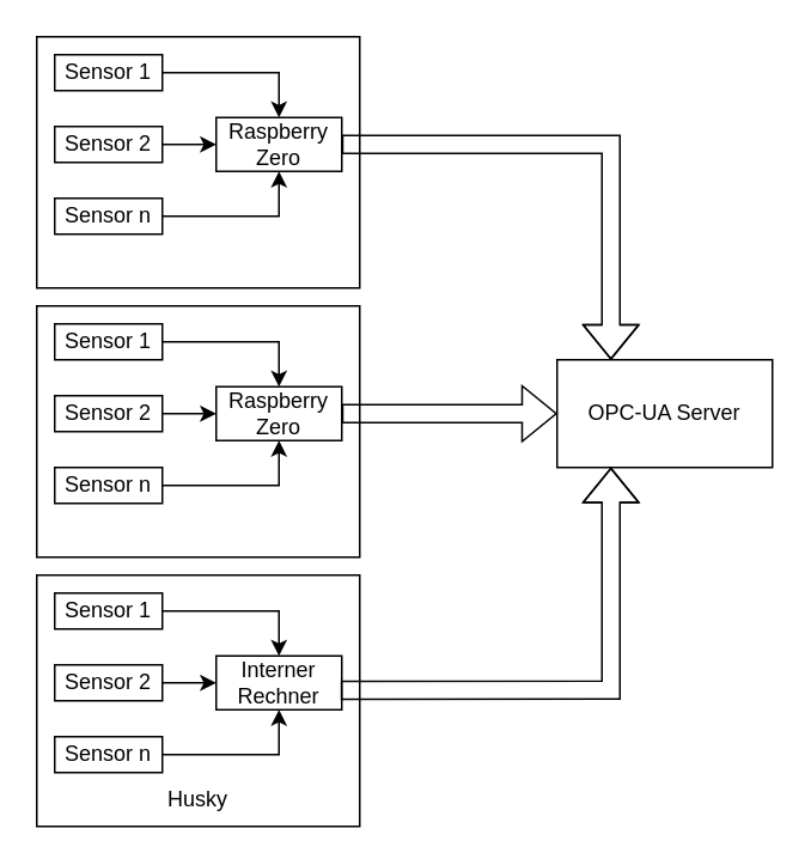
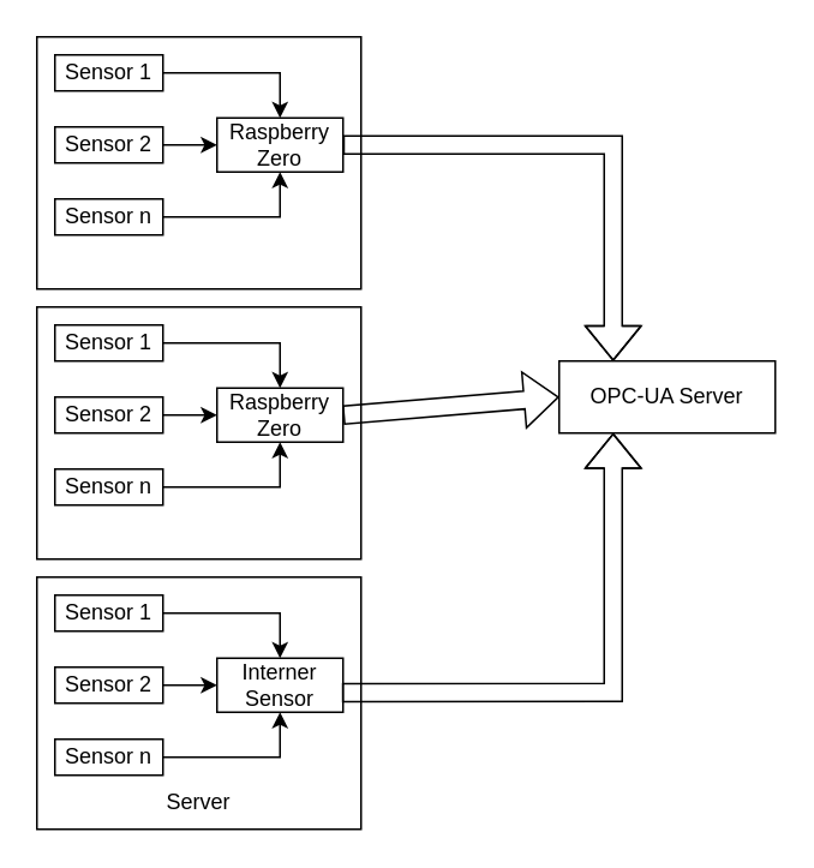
  <mxCell id="0" />
  <mxCell id="1" parent="0" />
  <mxCell id="2" value="" style="rounded=0;whiteSpace=wrap;html=1;" vertex="1" parent="1"><mxGeometry x="20" y="20" width="180" height="140" as="geometry" /></mxCell>
  <mxCell id="3" value="" style="edgeStyle=orthogonalEdgeStyle;rounded=0;orthogonalLoop=1;jettySize=auto;html=1;" edge="1" parent="1" source="4" target="9"><mxGeometry relative="1" as="geometry" /></mxCell>
  <mxCell id="4" value="Sensor 1" style="rounded=0;whiteSpace=wrap;html=1;" vertex="1" parent="1"><mxGeometry x="30" y="30" width="60" height="20" as="geometry" /></mxCell>
  <mxCell id="5" value="" style="edgeStyle=orthogonalEdgeStyle;rounded=0;orthogonalLoop=1;jettySize=auto;html=1;" edge="1" parent="1" source="6" target="9"><mxGeometry relative="1" as="geometry" /></mxCell>
  <mxCell id="6" value="Sensor 2" style="rounded=0;whiteSpace=wrap;html=1;" vertex="1" parent="1"><mxGeometry x="30" y="70" width="60" height="20" as="geometry" /></mxCell>
  <mxCell id="7" value="" style="edgeStyle=orthogonalEdgeStyle;rounded=0;orthogonalLoop=1;jettySize=auto;html=1;" edge="1" parent="1" source="8" target="9"><mxGeometry relative="1" as="geometry" /></mxCell>
  <mxCell id="8" value="Sensor n" style="rounded=0;whiteSpace=wrap;html=1;" vertex="1" parent="1"><mxGeometry x="30" y="110" width="60" height="20" as="geometry" /></mxCell>
  <mxCell id="9" value="Raspberry Zero" style="rounded=0;whiteSpace=wrap;html=1;" vertex="1" parent="1"><mxGeometry x="120" y="65" width="70" height="30" as="geometry" /></mxCell>
  <mxCell id="10" value="" style="rounded=0;whiteSpace=wrap;html=1;" vertex="1" parent="1"><mxGeometry x="20" y="170" width="180" height="140" as="geometry" /></mxCell>
  <mxCell id="11" value="" style="edgeStyle=orthogonalEdgeStyle;rounded=0;orthogonalLoop=1;jettySize=auto;html=1;" edge="1" parent="1" source="12" target="17"><mxGeometry relative="1" as="geometry" /></mxCell>
  <mxCell id="12" value="Sensor 1" style="rounded=0;whiteSpace=wrap;html=1;" vertex="1" parent="1"><mxGeometry x="30" y="180" width="60" height="20" as="geometry" /></mxCell>
  <mxCell id="13" value="" style="edgeStyle=orthogonalEdgeStyle;rounded=0;orthogonalLoop=1;jettySize=auto;html=1;" edge="1" parent="1" source="14" target="17"><mxGeometry relative="1" as="geometry" /></mxCell>
  <mxCell id="14" value="Sensor 2" style="rounded=0;whiteSpace=wrap;html=1;" vertex="1" parent="1"><mxGeometry x="30" y="220" width="60" height="20" as="geometry" /></mxCell>
  <mxCell id="15" value="" style="edgeStyle=orthogonalEdgeStyle;rounded=0;orthogonalLoop=1;jettySize=auto;html=1;" edge="1" parent="1" source="16" target="17"><mxGeometry relative="1" as="geometry" /></mxCell>
  <mxCell id="16" value="Sensor n" style="rounded=0;whiteSpace=wrap;html=1;" vertex="1" parent="1"><mxGeometry x="30" y="260" width="60" height="20" as="geometry" /></mxCell>
  <mxCell id="17" value="Raspberry Zero" style="rounded=0;whiteSpace=wrap;html=1;" vertex="1" parent="1"><mxGeometry x="120" y="215" width="70" height="30" as="geometry" /></mxCell>
  <mxCell id="18" value="" style="rounded=0;whiteSpace=wrap;html=1;" vertex="1" parent="1"><mxGeometry x="20" y="320" width="180" height="140" as="geometry" /></mxCell>
  <mxCell id="19" value="" style="edgeStyle=orthogonalEdgeStyle;rounded=0;orthogonalLoop=1;jettySize=auto;html=1;" edge="1" parent="1" source="20" target="25"><mxGeometry relative="1" as="geometry" /></mxCell>
  <mxCell id="20" value="Sensor 1" style="rounded=0;whiteSpace=wrap;html=1;" vertex="1" parent="1"><mxGeometry x="30" y="330" width="60" height="20" as="geometry" /></mxCell>
  <mxCell id="21" value="" style="edgeStyle=orthogonalEdgeStyle;rounded=0;orthogonalLoop=1;jettySize=auto;html=1;" edge="1" parent="1" source="22" target="25"><mxGeometry relative="1" as="geometry" /></mxCell>
  <mxCell id="22" value="Sensor 2" style="rounded=0;whiteSpace=wrap;html=1;" vertex="1" parent="1"><mxGeometry x="30" y="370" width="60" height="20" as="geometry" /></mxCell>
  <mxCell id="23" value="" style="edgeStyle=orthogonalEdgeStyle;rounded=0;orthogonalLoop=1;jettySize=auto;html=1;" edge="1" parent="1" source="24" target="25"><mxGeometry relative="1" as="geometry" /></mxCell>
  <mxCell id="24" value="Sensor n" style="rounded=0;whiteSpace=wrap;html=1;" vertex="1" parent="1"><mxGeometry x="30" y="410" width="60" height="20" as="geometry" /></mxCell>
- <mxCell id="25" value="Interner Rechner" style="rounded=0;whiteSpace=wrap;html=1;" vertex="1" parent="1"><mxGeometry x="120" y="365" width="70" height="30" as="geometry" /></mxCell>
- <mxCell id="26" value="Husky" style="text;html=1;strokeColor=none;fillColor=none;align=center;verticalAlign=middle;whiteSpace=wrap;rounded=0;" vertex="1" parent="1"><mxGeometry x="70" y="430" width="80" height="30" as="geometry" /></mxCell>
- <mxCell id="27" value="OPC-UA Server" style="rounded=0;whiteSpace=wrap;html=1;" vertex="1" parent="1"><mxGeometry x="310" y="200" width="120" height="60" as="geometry" /></mxCell>
+ <mxCell id="25" value="Interner Sensor" style="rounded=0;whiteSpace=wrap;html=1;" vertex="1" parent="1"><mxGeometry x="120" y="365" width="70" height="30" as="geometry" /></mxCell>
+ <mxCell id="26" value="Server" style="text;html=1;strokeColor=none;fillColor=none;align=center;verticalAlign=middle;whiteSpace=wrap;rounded=0;" vertex="1" parent="1"><mxGeometry x="70" y="430" width="80" height="30" as="geometry" /></mxCell>
+ <mxCell id="27" value="OPC-UA Server" style="rounded=0;whiteSpace=wrap;html=1;" vertex="1" parent="1"><mxGeometry x="310" y="200" width="120" height="40" as="geometry" /></mxCell>
  <mxCell id="28" value="" style="shape=flexArrow;endArrow=classic;html=1;rounded=0;exitX=0.991;exitY=0.641;exitDx=0;exitDy=0;exitPerimeter=0;entryX=0.25;entryY=1;entryDx=0;entryDy=0;" edge="1" parent="1" source="25" target="27"><mxGeometry width="50" height="50" relative="1" as="geometry"><mxPoint x="200" y="240" as="sourcePoint" /><mxPoint x="320" y="270" as="targetPoint" /><Array as="points"><mxPoint x="340" y="384" /></Array></mxGeometry></mxCell>
  <mxCell id="29" value="" style="shape=flexArrow;endArrow=classic;html=1;rounded=0;entryX=0.25;entryY=0;entryDx=0;entryDy=0;exitX=1;exitY=0.5;exitDx=0;exitDy=0;" edge="1" parent="1" source="9" target="27"><mxGeometry width="50" height="50" relative="1" as="geometry"><mxPoint x="210" y="250" as="sourcePoint" /><mxPoint x="330" y="250" as="targetPoint" /><Array as="points"><mxPoint x="340" y="80" /></Array></mxGeometry></mxCell>
  <mxCell id="30" value="" style="shape=flexArrow;endArrow=classic;html=1;rounded=0;entryX=0;entryY=0.5;entryDx=0;entryDy=0;exitX=1;exitY=0.5;exitDx=0;exitDy=0;" edge="1" parent="1" source="17" target="27"><mxGeometry width="50" height="50" relative="1" as="geometry"><mxPoint x="110" y="290" as="sourcePoint" /><mxPoint x="160" y="240" as="targetPoint" /></mxGeometry></mxCell>
